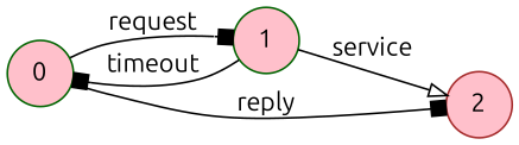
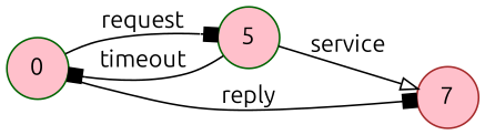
  digraph {
    fontname=Ubuntu
    rankdir=LR
    node [color=darkgreen fillcolor=pink fontname=Ubuntu shape=circle style=filled]
    edge [arrowhead=box fontname=Ubuntu]
    0
-   1
-   2 [color=brown]
+   1 [label=5]
+   2 [color=brown label=7]
    0 -> 1 [label=request]
    0 -> 2 [label=reply]
    1 -> 0 [label=timeout]
    1 -> 2 [arrowhead=onormal label=service]
  }
